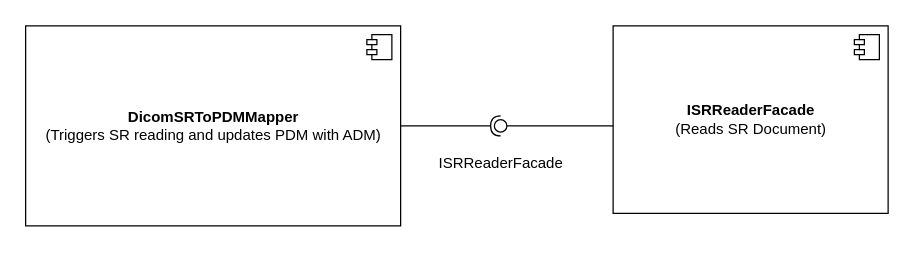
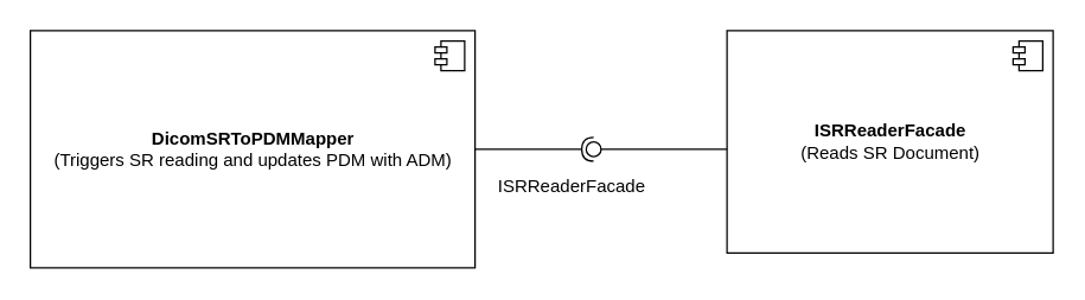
  <mxCell id="0" />
  <mxCell id="1" parent="0" />
  <mxCell id="2" value="&lt;b&gt;ISRReaderFacade&lt;br&gt;&lt;/b&gt;(Reads SR Document)" style="html=1;dropTarget=0;" vertex="1" parent="1"><mxGeometry x="490" y="20" width="220" height="150" as="geometry" /></mxCell>
  <mxCell id="3" value="" style="shape=module;jettyWidth=8;jettyHeight=4;" vertex="1" parent="2"><mxGeometry x="1" width="20" height="20" relative="1" as="geometry"><mxPoint x="-27" y="7" as="offset" /></mxGeometry></mxCell>
  <mxCell id="4" value="&lt;b&gt;DicomSRToPDMMapper&lt;/b&gt;&lt;br&gt;(Triggers SR reading and updates PDM with ADM)" style="html=1;dropTarget=0;" vertex="1" parent="1"><mxGeometry x="20" y="20" width="300" height="160" as="geometry" /></mxCell>
  <mxCell id="5" value="" style="shape=module;jettyWidth=8;jettyHeight=4;" vertex="1" parent="4"><mxGeometry x="1" width="20" height="20" relative="1" as="geometry"><mxPoint x="-27" y="7" as="offset" /></mxGeometry></mxCell>
  <mxCell id="6" value="" style="rounded=0;orthogonalLoop=1;jettySize=auto;html=1;endArrow=none;endFill=0;" edge="1" target="8" parent="1"><mxGeometry relative="1" as="geometry"><mxPoint x="490" y="100" as="sourcePoint" /></mxGeometry></mxCell>
  <mxCell id="7" value="" style="rounded=0;orthogonalLoop=1;jettySize=auto;html=1;endArrow=halfCircle;endFill=0;entryX=0.5;entryY=0.5;entryDx=0;entryDy=0;endSize=6;strokeWidth=1;exitX=1;exitY=0.5;exitDx=0;exitDy=0;" edge="1" target="8" parent="1" source="4"><mxGeometry relative="1" as="geometry"><mxPoint x="330" y="100" as="sourcePoint" /></mxGeometry></mxCell>
  <mxCell id="8" value="" style="ellipse;whiteSpace=wrap;html=1;fontFamily=Helvetica;fontSize=12;fontColor=#000000;align=center;strokeColor=#000000;fillColor=#ffffff;points=[];aspect=fixed;resizable=0;" vertex="1" parent="1"><mxGeometry x="395" y="95" width="10" height="10" as="geometry" /></mxCell>
- <mxCell id="9" value="ISRReaderFacade" style="text;html=1;align=center;verticalAlign=middle;resizable=0;points=[];autosize=1;strokeColor=none;" vertex="1" parent="1"><mxGeometry x="345" y="120" width="110" height="20" as="geometry" /></mxCell>
+ <mxCell id="9" value="ISRReaderFacade" style="text;html=1;align=center;verticalAlign=middle;resizable=0;points=[];autosize=1;strokeColor=none;" vertex="1" parent="1"><mxGeometry x="330" y="115" width="110" height="20" as="geometry" /></mxCell>
